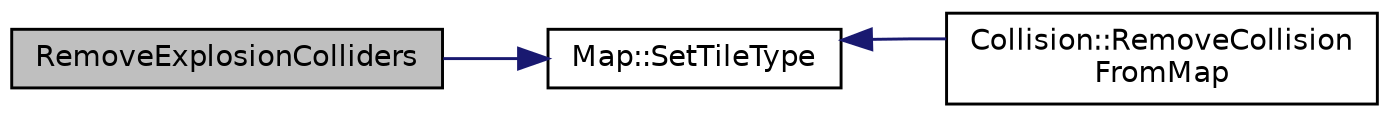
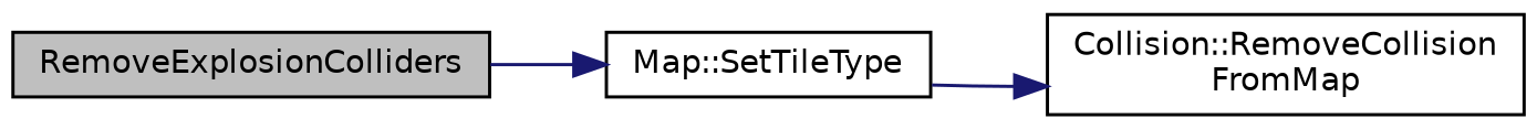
  digraph {
    rankdir=LR
    node [color=black fillcolor=white fontname=Helvetica fontsize=10 shape=record style=filled]
    edge [color=midnightblue fontname=Helvetica fontsize=10 labelfontname=Helvetica labelfontsize=10 style=solid]
    n1 [fillcolor=grey75 fontcolor=black height=0.2 label=RemoveExplosionColliders width=0.4]
    n2 [height=0.2 label="Map::SetTileType" width=0.4]
    n3 [height=0.2 label="Collision::RemoveCollision\lFromMap" width=0.4]
    n1 -> n2
-   n3 -> n2
+   n2 -> n3
  }
